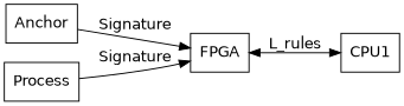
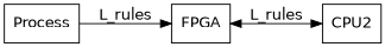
  digraph {
    fontname="DejaVu Sans"
    rankdir=LR
    node [fontname="DejaVu Sans" shape=box]
    edge [fontname="DejaVu Sans"]
    n1 [label=FPGA]
-   n2 [label=CPU1]
-   n3 [label=Anchor]
+   n2 [label=CPU2]
    n4 [label=Process]
    n1 -> n2 [dir=both label=L_rules]
-   n3 -> n1 [label=Signature]
-   n4 -> n1 [label=Signature]
+   n4 -> n1 [label=L_rules]
  }
